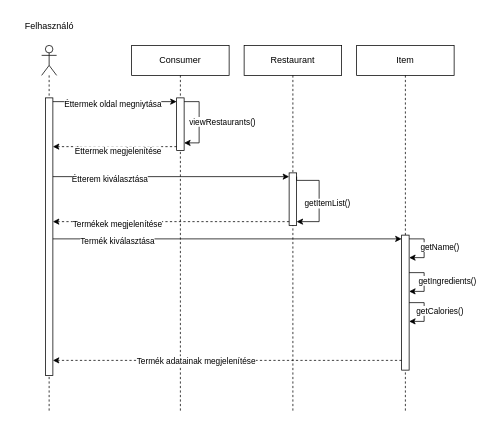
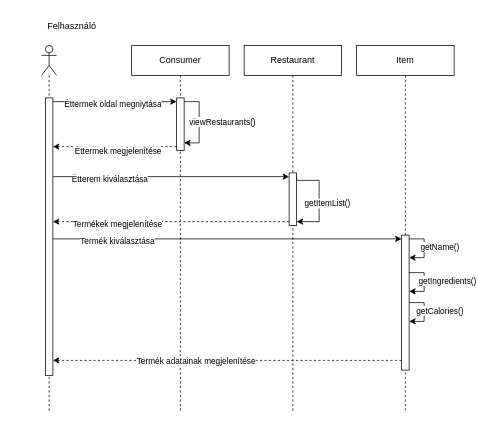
  <mxCell id="0" />
  <mxCell id="1" parent="0" />
  <mxCell id="2" value="" style="shape=umlLifeline;perimeter=lifelinePerimeter;whiteSpace=wrap;html=1;container=1;dropTarget=0;collapsible=0;recursiveResize=0;outlineConnect=0;portConstraint=eastwest;newEdgeStyle={&quot;curved&quot;:0,&quot;rounded&quot;:0};participant=umlActor;" vertex="1" parent="1"><mxGeometry x="55" y="60" width="20" height="490" as="geometry" /></mxCell>
  <mxCell id="3" value="" style="html=1;points=[[0,0,0,0,5],[0,1,0,0,-5],[1,0,0,0,5],[1,1,0,0,-5]];perimeter=orthogonalPerimeter;outlineConnect=0;targetShapes=umlLifeline;portConstraint=eastwest;newEdgeStyle={&quot;curved&quot;:0,&quot;rounded&quot;:0};" vertex="1" parent="2"><mxGeometry x="5" y="70" width="10" height="370" as="geometry" /></mxCell>
- <mxCell id="4" value="Felhasználó" style="text;html=1;align=center;verticalAlign=middle;resizable=0;points=[];autosize=1;strokeColor=none;fillColor=none;" vertex="1" parent="1"><mxGeometry x="20" y="20" width="90" height="30" as="geometry" /></mxCell>
+ <mxCell id="4" value="Felhasználó" style="text;html=1;align=center;verticalAlign=middle;resizable=0;points=[];autosize=1;strokeColor=none;fillColor=none;" vertex="1" parent="1"><mxGeometry x="50" y="20" width="90" height="30" as="geometry" /></mxCell>
  <mxCell id="5" value="Consumer" style="shape=umlLifeline;perimeter=lifelinePerimeter;whiteSpace=wrap;html=1;container=1;dropTarget=0;collapsible=0;recursiveResize=0;outlineConnect=0;portConstraint=eastwest;newEdgeStyle={&quot;curved&quot;:0,&quot;rounded&quot;:0};" vertex="1" parent="1"><mxGeometry x="175" y="60" width="130" height="490" as="geometry" /></mxCell>
  <mxCell id="6" value="" style="html=1;points=[[0,0,0,0,5],[0,1,0,0,-5],[1,0,0,0,5],[1,1,0,0,-5]];perimeter=orthogonalPerimeter;outlineConnect=0;targetShapes=umlLifeline;portConstraint=eastwest;newEdgeStyle={&quot;curved&quot;:0,&quot;rounded&quot;:0};" vertex="1" parent="5"><mxGeometry x="60" y="70" width="10" height="70" as="geometry" /></mxCell>
  <mxCell id="7" style="edgeStyle=orthogonalEdgeStyle;rounded=0;orthogonalLoop=1;jettySize=auto;html=1;curved=0;exitX=1;exitY=0;exitDx=0;exitDy=5;exitPerimeter=0;" edge="1" parent="5" source="6" target="6"><mxGeometry relative="1" as="geometry"><Array as="points"><mxPoint x="90" y="75" /><mxPoint x="90" y="130" /></Array></mxGeometry></mxCell>
  <mxCell id="8" value="viewRestaurants()" style="edgeLabel;html=1;align=center;verticalAlign=middle;resizable=0;points=[];" vertex="1" connectable="0" parent="7"><mxGeometry x="-0.031" relative="1" as="geometry"><mxPoint x="30" as="offset" /></mxGeometry></mxCell>
  <mxCell id="9" style="edgeStyle=orthogonalEdgeStyle;rounded=0;orthogonalLoop=1;jettySize=auto;html=1;curved=0;exitX=1;exitY=0;exitDx=0;exitDy=5;exitPerimeter=0;entryX=0;entryY=0;entryDx=0;entryDy=5;entryPerimeter=0;" edge="1" parent="1" source="3" target="6"><mxGeometry relative="1" as="geometry" /></mxCell>
  <mxCell id="10" value="Éttermek oldal megniytása" style="edgeLabel;html=1;align=center;verticalAlign=middle;resizable=0;points=[];" vertex="1" connectable="0" parent="9"><mxGeometry x="-0.299" y="-2" relative="1" as="geometry"><mxPoint x="21" as="offset" /></mxGeometry></mxCell>
  <mxCell id="11" style="edgeStyle=orthogonalEdgeStyle;rounded=0;orthogonalLoop=1;jettySize=auto;html=1;curved=0;exitX=0;exitY=1;exitDx=0;exitDy=-5;exitPerimeter=0;dashed=1;" edge="1" parent="1" source="6" target="3"><mxGeometry relative="1" as="geometry"><mxPoint x="65" y="270" as="targetPoint" /><Array as="points"><mxPoint x="115" y="195" /><mxPoint x="115" y="195" /></Array></mxGeometry></mxCell>
  <mxCell id="12" value="Éttermek megjelenítése" style="edgeLabel;html=1;align=center;verticalAlign=middle;resizable=0;points=[];" vertex="1" connectable="0" parent="11"><mxGeometry x="0.13" y="1" relative="1" as="geometry"><mxPoint x="14" y="4" as="offset" /></mxGeometry></mxCell>
  <mxCell id="13" value="Restaurant" style="shape=umlLifeline;perimeter=lifelinePerimeter;whiteSpace=wrap;html=1;container=1;dropTarget=0;collapsible=0;recursiveResize=0;outlineConnect=0;portConstraint=eastwest;newEdgeStyle={&quot;curved&quot;:0,&quot;rounded&quot;:0};" vertex="1" parent="1"><mxGeometry x="325" y="60" width="130" height="490" as="geometry" /></mxCell>
  <mxCell id="14" value="" style="html=1;points=[[0,0,0,0,5],[0,1,0,0,-5],[1,0,0,0,5],[1,1,0,0,-5]];perimeter=orthogonalPerimeter;outlineConnect=0;targetShapes=umlLifeline;portConstraint=eastwest;newEdgeStyle={&quot;curved&quot;:0,&quot;rounded&quot;:0};" vertex="1" parent="13"><mxGeometry x="60" y="170" width="10" height="70" as="geometry" /></mxCell>
  <mxCell id="15" style="edgeStyle=orthogonalEdgeStyle;rounded=0;orthogonalLoop=1;jettySize=auto;html=1;curved=0;exitX=1;exitY=0;exitDx=0;exitDy=5;exitPerimeter=0;" edge="1" parent="13" source="14" target="14"><mxGeometry relative="1" as="geometry"><mxPoint x="95" y="180" as="sourcePoint" /><mxPoint x="95" y="235" as="targetPoint" /><Array as="points"><mxPoint x="70" y="180" /><mxPoint x="100" y="180" /><mxPoint x="100" y="235" /></Array></mxGeometry></mxCell>
  <mxCell id="16" value="getItemList()" style="edgeLabel;html=1;align=center;verticalAlign=middle;resizable=0;points=[];" vertex="1" connectable="0" parent="15"><mxGeometry x="-0.031" relative="1" as="geometry"><mxPoint x="10" y="7" as="offset" /></mxGeometry></mxCell>
  <mxCell id="17" style="edgeStyle=orthogonalEdgeStyle;rounded=0;orthogonalLoop=1;jettySize=auto;html=1;curved=0;entryX=0;entryY=0;entryDx=0;entryDy=5;entryPerimeter=0;" edge="1" parent="1" source="3" target="14"><mxGeometry relative="1" as="geometry"><mxPoint x="75" y="250" as="sourcePoint" /><mxPoint x="240" y="250" as="targetPoint" /><Array as="points"><mxPoint x="155" y="235" /><mxPoint x="155" y="235" /></Array></mxGeometry></mxCell>
  <mxCell id="18" value="Étterem kiválasztása" style="edgeLabel;html=1;align=center;verticalAlign=middle;resizable=0;points=[];" vertex="1" connectable="0" parent="17"><mxGeometry x="-0.299" y="-2" relative="1" as="geometry"><mxPoint x="-35" as="offset" /></mxGeometry></mxCell>
  <mxCell id="19" style="edgeStyle=orthogonalEdgeStyle;rounded=0;orthogonalLoop=1;jettySize=auto;html=1;curved=0;exitX=0;exitY=1;exitDx=0;exitDy=-5;exitPerimeter=0;dashed=1;" edge="1" parent="1" source="14" target="3"><mxGeometry relative="1" as="geometry"><mxPoint x="80" y="205" as="targetPoint" /><mxPoint x="245" y="205" as="sourcePoint" /><Array as="points"><mxPoint x="225" y="295" /><mxPoint x="225" y="295" /></Array></mxGeometry></mxCell>
  <mxCell id="20" value="Termékek megjelenítése" style="edgeLabel;html=1;align=center;verticalAlign=middle;resizable=0;points=[];" vertex="1" connectable="0" parent="19"><mxGeometry x="0.27" y="3" relative="1" as="geometry"><mxPoint x="-30" as="offset" /></mxGeometry></mxCell>
  <mxCell id="21" value="Item" style="shape=umlLifeline;perimeter=lifelinePerimeter;whiteSpace=wrap;html=1;container=1;dropTarget=0;collapsible=0;recursiveResize=0;outlineConnect=0;portConstraint=eastwest;newEdgeStyle={&quot;curved&quot;:0,&quot;rounded&quot;:0};" vertex="1" parent="1"><mxGeometry x="475" y="60" width="130" height="490" as="geometry" /></mxCell>
  <mxCell id="22" value="" style="html=1;points=[[0,0,0,0,5],[0,1,0,0,-5],[1,0,0,0,5],[1,1,0,0,-5]];perimeter=orthogonalPerimeter;outlineConnect=0;targetShapes=umlLifeline;portConstraint=eastwest;newEdgeStyle={&quot;curved&quot;:0,&quot;rounded&quot;:0};" vertex="1" parent="21"><mxGeometry x="60" y="253" width="10" height="180" as="geometry" /></mxCell>
  <mxCell id="23" style="edgeStyle=orthogonalEdgeStyle;rounded=0;orthogonalLoop=1;jettySize=auto;html=1;curved=0;exitX=1;exitY=0;exitDx=0;exitDy=5;exitPerimeter=0;" edge="1" parent="21" source="22" target="22"><mxGeometry relative="1" as="geometry"><Array as="points"><mxPoint x="90" y="258" /><mxPoint x="90" y="283" /></Array></mxGeometry></mxCell>
  <mxCell id="24" value="getName()" style="edgeLabel;html=1;align=center;verticalAlign=middle;resizable=0;points=[];" vertex="1" connectable="0" parent="23"><mxGeometry x="-0.146" relative="1" as="geometry"><mxPoint x="20" y="2" as="offset" /></mxGeometry></mxCell>
  <mxCell id="25" style="edgeStyle=orthogonalEdgeStyle;rounded=0;orthogonalLoop=1;jettySize=auto;html=1;curved=0;exitX=1;exitY=0;exitDx=0;exitDy=5;exitPerimeter=0;" edge="1" parent="1"><mxGeometry relative="1" as="geometry"><mxPoint x="545" y="363" as="sourcePoint" /><mxPoint x="545" y="388" as="targetPoint" /><Array as="points"><mxPoint x="565" y="363" /><mxPoint x="565" y="388" /></Array></mxGeometry></mxCell>
  <mxCell id="26" value="getIngredients()" style="edgeLabel;html=1;align=center;verticalAlign=middle;resizable=0;points=[];" vertex="1" connectable="0" parent="25"><mxGeometry x="-0.146" relative="1" as="geometry"><mxPoint x="30" y="2" as="offset" /></mxGeometry></mxCell>
  <mxCell id="27" style="edgeStyle=orthogonalEdgeStyle;rounded=0;orthogonalLoop=1;jettySize=auto;html=1;curved=0;exitX=1;exitY=0;exitDx=0;exitDy=5;exitPerimeter=0;" edge="1" parent="1"><mxGeometry relative="1" as="geometry"><mxPoint x="545" y="403" as="sourcePoint" /><mxPoint x="545" y="428" as="targetPoint" /><Array as="points"><mxPoint x="565" y="403" /><mxPoint x="565" y="428" /></Array></mxGeometry></mxCell>
  <mxCell id="28" value="getCalories()" style="edgeLabel;html=1;align=center;verticalAlign=middle;resizable=0;points=[];" vertex="1" connectable="0" parent="27"><mxGeometry x="-0.146" relative="1" as="geometry"><mxPoint x="20" y="2" as="offset" /></mxGeometry></mxCell>
  <mxCell id="29" style="edgeStyle=orthogonalEdgeStyle;rounded=0;orthogonalLoop=1;jettySize=auto;html=1;curved=0;entryX=0;entryY=0;entryDx=0;entryDy=5;entryPerimeter=0;" edge="1" parent="1" source="3" target="22"><mxGeometry relative="1" as="geometry"><mxPoint x="75" y="340" as="sourcePoint" /><mxPoint x="390" y="340" as="targetPoint" /><Array as="points"><mxPoint x="185" y="318" /><mxPoint x="185" y="318" /></Array></mxGeometry></mxCell>
  <mxCell id="30" value="Termék kiválasztása" style="edgeLabel;html=1;align=center;verticalAlign=middle;resizable=0;points=[];" vertex="1" connectable="0" parent="29"><mxGeometry x="-0.299" y="-2" relative="1" as="geometry"><mxPoint x="-78" as="offset" /></mxGeometry></mxCell>
  <mxCell id="31" style="edgeStyle=orthogonalEdgeStyle;rounded=0;orthogonalLoop=1;jettySize=auto;html=1;curved=0;dashed=1;" edge="1" parent="1" source="22" target="3"><mxGeometry relative="1" as="geometry"><mxPoint x="65" y="480" as="targetPoint" /><mxPoint x="420" y="400" as="sourcePoint" /><Array as="points"><mxPoint x="455" y="480" /><mxPoint x="455" y="480" /></Array></mxGeometry></mxCell>
  <mxCell id="32" value="Termék adatainak megjelenítése" style="edgeLabel;html=1;align=center;verticalAlign=middle;resizable=0;points=[];" vertex="1" connectable="0" parent="31"><mxGeometry x="0.732" y="-1" relative="1" as="geometry"><mxPoint x="128" y="1" as="offset" /></mxGeometry></mxCell>
